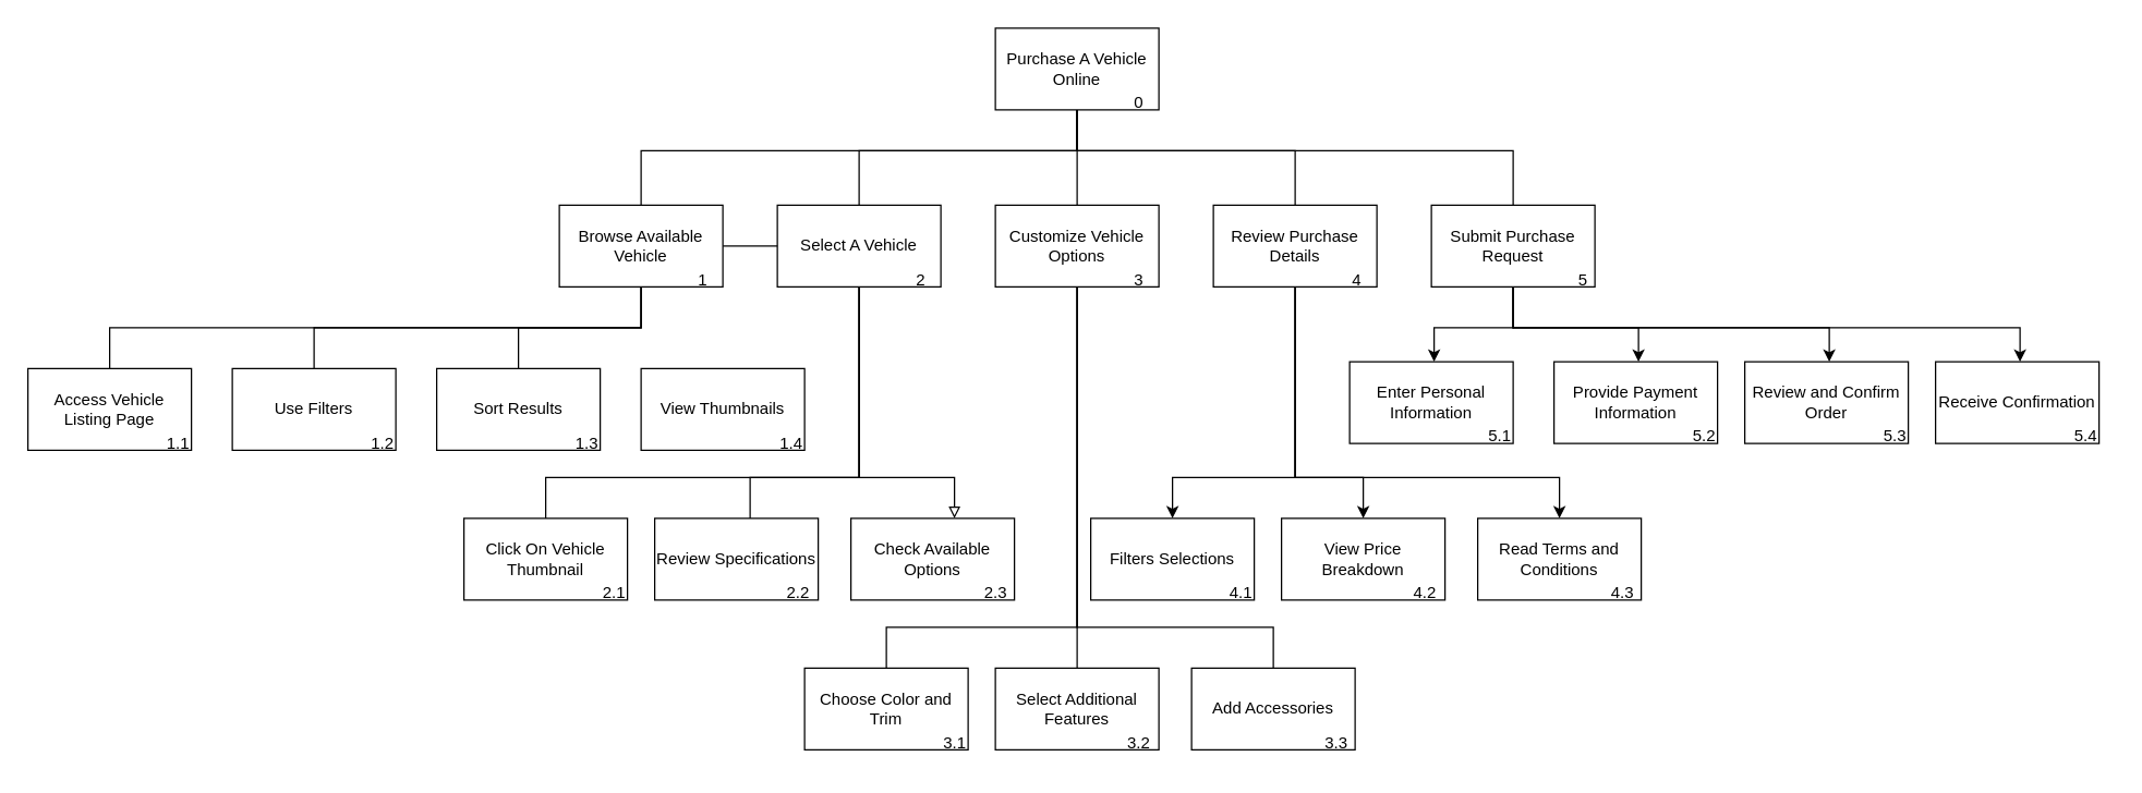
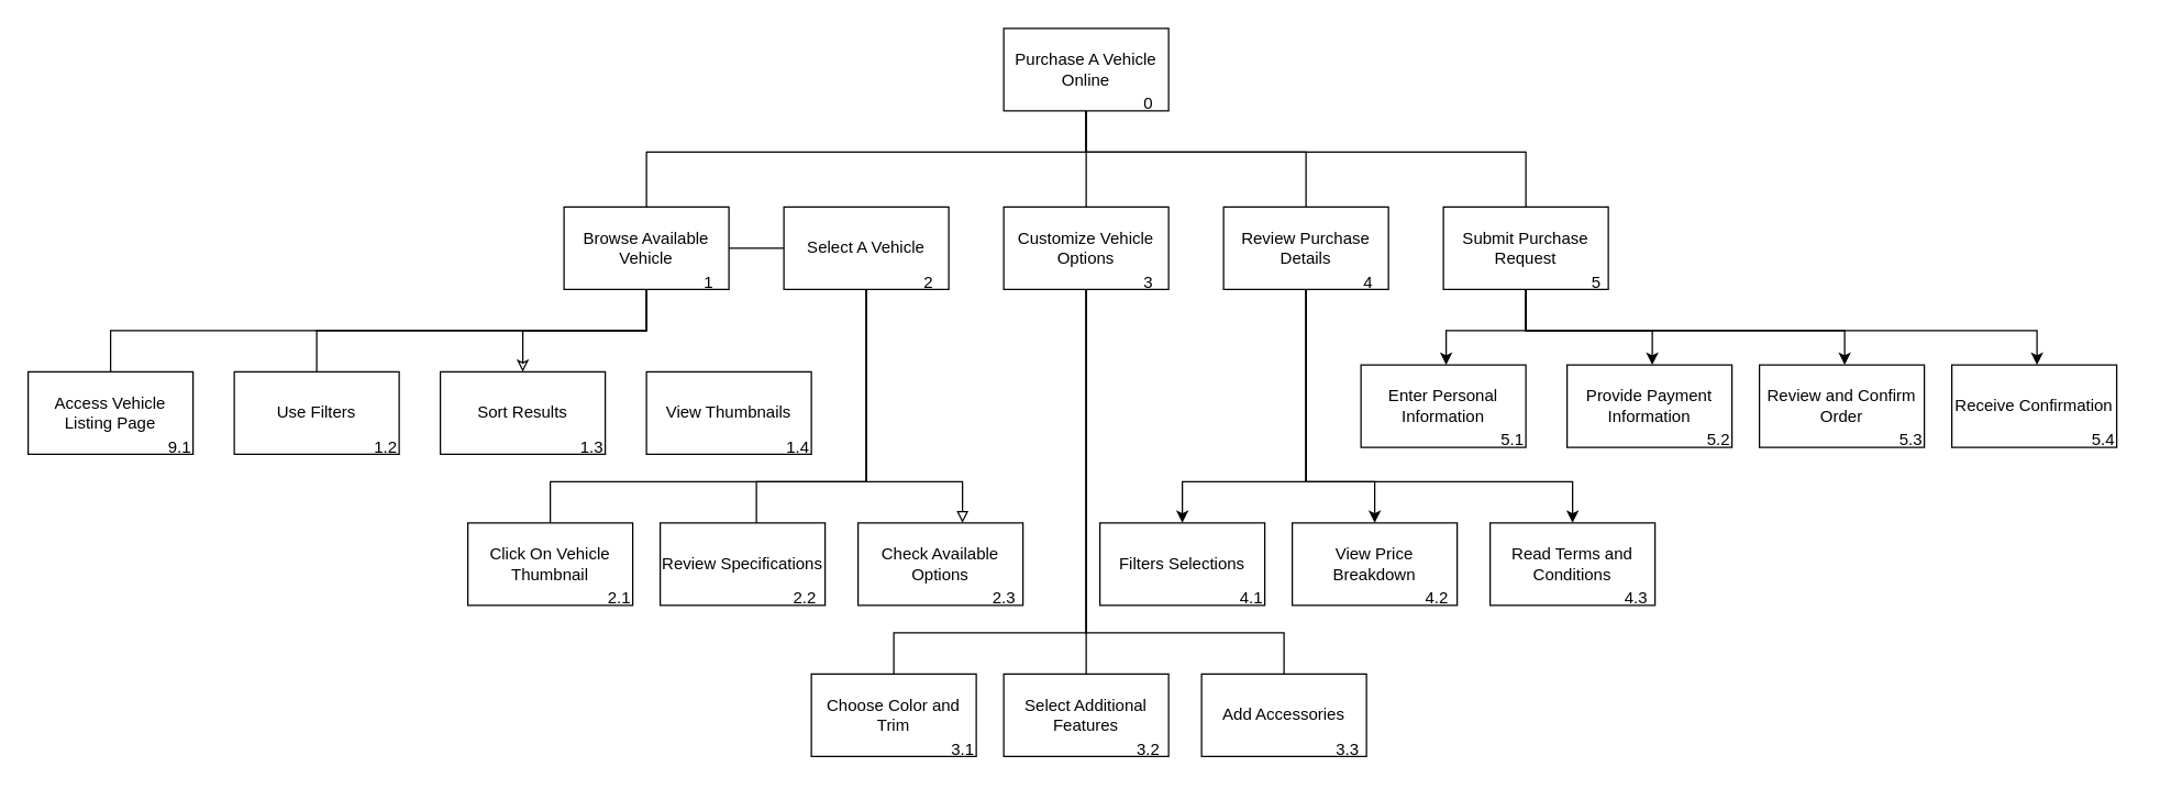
  <mxCell id="0" />
  <mxCell id="1" parent="0" />
  <mxCell id="2" style="edgeStyle=orthogonalEdgeStyle;rounded=0;orthogonalLoop=1;jettySize=auto;html=1;endArrow=none;endFill=0;" parent="1" source="7" target="29" edge="1"><mxGeometry relative="1" as="geometry"><Array as="points"><mxPoint x="790" y="110" /><mxPoint x="470" y="110" /></Array></mxGeometry></mxCell>
  <mxCell id="3" style="edgeStyle=orthogonalEdgeStyle;rounded=0;orthogonalLoop=1;jettySize=auto;html=1;endArrow=none;endFill=0;" parent="1" source="7" target="11" edge="1"><mxGeometry relative="1" as="geometry" /></mxCell>
- <mxCell id="4" style="edgeStyle=orthogonalEdgeStyle;rounded=0;orthogonalLoop=1;jettySize=auto;html=1;endArrow=none;endFill=0;" parent="1" source="7" target="15" edge="1"><mxGeometry relative="1" as="geometry"><Array as="points"><mxPoint x="790" y="110" /><mxPoint x="630" y="110" /></Array></mxGeometry></mxCell>
  <mxCell id="5" style="edgeStyle=orthogonalEdgeStyle;rounded=0;orthogonalLoop=1;jettySize=auto;html=1;endArrow=none;endFill=0;" parent="1" source="7" target="19" edge="1"><mxGeometry relative="1" as="geometry"><Array as="points"><mxPoint x="790" y="110" /><mxPoint x="950" y="110" /></Array></mxGeometry></mxCell>
  <mxCell id="6" style="edgeStyle=orthogonalEdgeStyle;rounded=0;orthogonalLoop=1;jettySize=auto;html=1;endArrow=none;endFill=0;" parent="1" source="7" target="24" edge="1"><mxGeometry relative="1" as="geometry"><Array as="points"><mxPoint x="790" y="110" /><mxPoint x="1110" y="110" /></Array></mxGeometry></mxCell>
  <mxCell id="7" value="Purchase A Vehicle Online" style="whiteSpace=wrap;html=1;" parent="1" vertex="1"><mxGeometry x="730" y="20" width="120" height="60" as="geometry" /></mxCell>
  <mxCell id="8" style="edgeStyle=orthogonalEdgeStyle;rounded=0;orthogonalLoop=1;jettySize=auto;html=1;endArrow=none;endFill=0;" edge="1" parent="1" source="11" target="52"><mxGeometry relative="1" as="geometry" /></mxCell>
  <mxCell id="9" style="edgeStyle=orthogonalEdgeStyle;rounded=0;orthogonalLoop=1;jettySize=auto;html=1;endArrow=none;endFill=0;" edge="1" parent="1" source="11" target="53"><mxGeometry relative="1" as="geometry"><Array as="points"><mxPoint x="790" y="460" /><mxPoint x="650" y="460" /></Array></mxGeometry></mxCell>
  <mxCell id="10" style="edgeStyle=orthogonalEdgeStyle;rounded=0;orthogonalLoop=1;jettySize=auto;html=1;endArrow=none;endFill=0;" edge="1" parent="1" source="11" target="54"><mxGeometry relative="1" as="geometry"><Array as="points"><mxPoint x="790" y="460" /><mxPoint x="934" y="460" /></Array></mxGeometry></mxCell>
  <mxCell id="11" value="Customize Vehicle Options" style="whiteSpace=wrap;html=1;" parent="1" vertex="1"><mxGeometry x="730" y="150" width="120" height="60" as="geometry" /></mxCell>
  <mxCell id="12" style="edgeStyle=orthogonalEdgeStyle;rounded=0;orthogonalLoop=1;jettySize=auto;html=1;endArrow=none;endFill=0;" edge="1" parent="1" source="15" target="45"><mxGeometry relative="1" as="geometry"><Array as="points"><mxPoint x="630" y="350" /><mxPoint x="550" y="350" /></Array></mxGeometry></mxCell>
  <mxCell id="13" style="edgeStyle=orthogonalEdgeStyle;rounded=0;orthogonalLoop=1;jettySize=auto;html=1;endArrow=block;endFill=0;" edge="1" parent="1" source="15" target="47"><mxGeometry relative="1" as="geometry"><Array as="points"><mxPoint x="630" y="350" /><mxPoint x="700" y="350" /></Array></mxGeometry></mxCell>
  <mxCell id="14" style="edgeStyle=orthogonalEdgeStyle;rounded=0;orthogonalLoop=1;jettySize=auto;html=1;endArrow=none;endFill=0;" edge="1" parent="1" source="15" target="46"><mxGeometry relative="1" as="geometry"><Array as="points"><mxPoint x="630" y="350" /><mxPoint x="400" y="350" /></Array></mxGeometry></mxCell>
  <mxCell id="15" value="Select A Vehicle" style="whiteSpace=wrap;html=1;" parent="1" vertex="1"><mxGeometry x="570" y="150" width="120" height="60" as="geometry" /></mxCell>
  <mxCell id="16" style="edgeStyle=orthogonalEdgeStyle;rounded=0;orthogonalLoop=1;jettySize=auto;html=1;" edge="1" parent="1" source="19" target="59"><mxGeometry relative="1" as="geometry"><Array as="points"><mxPoint x="950" y="350" /><mxPoint x="1000" y="350" /></Array></mxGeometry></mxCell>
  <mxCell id="17" style="edgeStyle=orthogonalEdgeStyle;rounded=0;orthogonalLoop=1;jettySize=auto;html=1;" edge="1" parent="1" source="19" target="60"><mxGeometry relative="1" as="geometry"><Array as="points"><mxPoint x="950" y="350" /><mxPoint x="860" y="350" /></Array></mxGeometry></mxCell>
  <mxCell id="18" style="edgeStyle=orthogonalEdgeStyle;rounded=0;orthogonalLoop=1;jettySize=auto;html=1;" edge="1" parent="1" source="19" target="61"><mxGeometry relative="1" as="geometry"><Array as="points"><mxPoint x="950" y="350" /><mxPoint x="1144" y="350" /></Array></mxGeometry></mxCell>
  <mxCell id="19" value="Review Purchase Details" style="whiteSpace=wrap;html=1;" parent="1" vertex="1"><mxGeometry x="890" y="150" width="120" height="60" as="geometry" /></mxCell>
  <mxCell id="20" style="edgeStyle=orthogonalEdgeStyle;rounded=0;orthogonalLoop=1;jettySize=auto;html=1;" edge="1" parent="1"><mxGeometry relative="1" as="geometry"><mxPoint x="1142" y="210" as="sourcePoint" /><mxPoint x="1052" y="265" as="targetPoint" /><Array as="points"><mxPoint x="1110" y="210" /><mxPoint x="1110" y="240" /><mxPoint x="1052" y="240" /></Array></mxGeometry></mxCell>
  <mxCell id="21" style="edgeStyle=orthogonalEdgeStyle;rounded=0;orthogonalLoop=1;jettySize=auto;html=1;" edge="1" parent="1"><mxGeometry relative="1" as="geometry"><mxPoint x="1142" y="210" as="sourcePoint" /><mxPoint x="1202" y="265" as="targetPoint" /><Array as="points"><mxPoint x="1110" y="210" /><mxPoint x="1110" y="240" /><mxPoint x="1202" y="240" /></Array></mxGeometry></mxCell>
  <mxCell id="22" style="edgeStyle=orthogonalEdgeStyle;rounded=0;orthogonalLoop=1;jettySize=auto;html=1;" edge="1" parent="1" source="24"><mxGeometry relative="1" as="geometry"><mxPoint x="1142" y="210" as="sourcePoint" /><mxPoint x="1342" y="265" as="targetPoint" /><Array as="points"><mxPoint x="1110" y="240" /><mxPoint x="1342" y="240" /></Array></mxGeometry></mxCell>
  <mxCell id="23" style="edgeStyle=orthogonalEdgeStyle;rounded=0;orthogonalLoop=1;jettySize=auto;html=1;" edge="1" parent="1"><mxGeometry relative="1" as="geometry"><mxPoint x="1142" y="210" as="sourcePoint" /><mxPoint x="1482" y="265" as="targetPoint" /><Array as="points"><mxPoint x="1110" y="210" /><mxPoint x="1110" y="240" /><mxPoint x="1482" y="240" /></Array></mxGeometry></mxCell>
  <mxCell id="24" value="Submit Purchase Request" style="whiteSpace=wrap;html=1;" parent="1" vertex="1"><mxGeometry x="1050" y="150" width="120" height="60" as="geometry" /></mxCell>
  <mxCell id="25" style="edgeStyle=orthogonalEdgeStyle;rounded=0;orthogonalLoop=1;jettySize=auto;html=1;endArrow=none;endFill=0;" edge="1" parent="1" source="29" target="39"><mxGeometry relative="1" as="geometry"><Array as="points"><mxPoint x="470" y="240" /><mxPoint x="80" y="240" /></Array></mxGeometry></mxCell>
  <mxCell id="26" style="edgeStyle=orthogonalEdgeStyle;rounded=0;orthogonalLoop=1;jettySize=auto;html=1;endArrow=none;endFill=0;" edge="1" parent="1" source="29" target="36"><mxGeometry relative="1" as="geometry"><Array as="points"><mxPoint x="470" y="240" /><mxPoint x="230" y="240" /></Array></mxGeometry></mxCell>
- <mxCell id="27" style="edgeStyle=orthogonalEdgeStyle;rounded=0;orthogonalLoop=1;jettySize=auto;html=1;endArrow=none;endFill=0;" edge="1" parent="1" source="29" target="37"><mxGeometry relative="1" as="geometry" /></mxCell>
+ <mxCell id="27" style="edgeStyle=orthogonalEdgeStyle;rounded=0;orthogonalLoop=1;jettySize=auto;html=1;endArrow=classic;endFill=0;" edge="1" parent="1" source="29" target="37"><mxGeometry relative="1" as="geometry" /></mxCell>
  <mxCell id="28" style="edgeStyle=orthogonalEdgeStyle;rounded=0;orthogonalLoop=1;jettySize=auto;html=1;endArrow=none;endFill=0;" edge="1" parent="1" source="29" target="15"><mxGeometry relative="1" as="geometry" /></mxCell>
  <mxCell id="29" value="Browse Available Vehicle" style="whiteSpace=wrap;html=1;" parent="1" vertex="1"><mxGeometry x="410" y="150" width="120" height="60" as="geometry" /></mxCell>
  <mxCell id="30" value="0" style="text;html=1;align=center;verticalAlign=middle;resizable=0;points=[];autosize=1;strokeColor=none;fillColor=none;" parent="1" vertex="1"><mxGeometry x="820" y="60" width="30" height="30" as="geometry" /></mxCell>
  <mxCell id="31" value="1" style="text;html=1;align=center;verticalAlign=middle;resizable=0;points=[];autosize=1;strokeColor=none;fillColor=none;" parent="1" vertex="1"><mxGeometry x="500" y="190" width="30" height="30" as="geometry" /></mxCell>
  <mxCell id="32" value="2" style="text;html=1;align=center;verticalAlign=middle;resizable=0;points=[];autosize=1;strokeColor=none;fillColor=none;" parent="1" vertex="1"><mxGeometry x="660" y="190" width="30" height="30" as="geometry" /></mxCell>
  <mxCell id="33" value="3" style="text;html=1;align=center;verticalAlign=middle;resizable=0;points=[];autosize=1;strokeColor=none;fillColor=none;" parent="1" vertex="1"><mxGeometry x="820" y="190" width="30" height="30" as="geometry" /></mxCell>
  <mxCell id="34" value="4" style="text;html=1;align=center;verticalAlign=middle;resizable=0;points=[];autosize=1;strokeColor=none;fillColor=none;" parent="1" vertex="1"><mxGeometry x="980" y="190" width="30" height="30" as="geometry" /></mxCell>
  <mxCell id="35" value="5" style="text;html=1;align=center;verticalAlign=middle;resizable=0;points=[];autosize=1;strokeColor=none;fillColor=none;" parent="1" vertex="1"><mxGeometry x="1146" y="190" width="30" height="30" as="geometry" /></mxCell>
  <mxCell id="36" value="Use Filters" style="whiteSpace=wrap;html=1;" vertex="1" parent="1"><mxGeometry x="170" y="270" width="120" height="60" as="geometry" /></mxCell>
  <mxCell id="37" value="Sort Results" style="whiteSpace=wrap;html=1;" vertex="1" parent="1"><mxGeometry x="320" y="270" width="120" height="60" as="geometry" /></mxCell>
  <mxCell id="38" value="View Thumbnails" style="whiteSpace=wrap;html=1;" vertex="1" parent="1"><mxGeometry x="470" y="270" width="120" height="60" as="geometry" /></mxCell>
  <mxCell id="39" value="Access Vehicle Listing Page" style="whiteSpace=wrap;html=1;" vertex="1" parent="1"><mxGeometry x="20" y="270" width="120" height="60" as="geometry" /></mxCell>
- <mxCell id="40" value="1.1" style="text;html=1;align=center;verticalAlign=middle;resizable=0;points=[];autosize=1;strokeColor=none;fillColor=none;" vertex="1" parent="1"><mxGeometry x="110" y="310" width="40" height="30" as="geometry" /></mxCell>
+ <mxCell id="40" value="9.1" style="text;html=1;align=center;verticalAlign=middle;resizable=0;points=[];autosize=1;strokeColor=none;fillColor=none;" vertex="1" parent="1"><mxGeometry x="110" y="310" width="40" height="30" as="geometry" /></mxCell>
  <mxCell id="41" value="1.2" style="text;html=1;align=center;verticalAlign=middle;resizable=0;points=[];autosize=1;strokeColor=none;fillColor=none;" vertex="1" parent="1"><mxGeometry x="260" y="310" width="40" height="30" as="geometry" /></mxCell>
  <mxCell id="42" value="1.3" style="text;html=1;align=center;verticalAlign=middle;resizable=0;points=[];autosize=1;strokeColor=none;fillColor=none;" vertex="1" parent="1"><mxGeometry x="410" y="310" width="40" height="30" as="geometry" /></mxCell>
  <mxCell id="43" value="1.4" style="text;html=1;align=center;verticalAlign=middle;resizable=0;points=[];autosize=1;strokeColor=none;fillColor=none;" vertex="1" parent="1"><mxGeometry x="560" y="310" width="40" height="30" as="geometry" /></mxCell>
  <mxCell id="44" value="" style="group" vertex="1" connectable="0" parent="1"><mxGeometry x="340" y="380" width="410" height="70" as="geometry" /></mxCell>
  <mxCell id="45" value="Review Specifications" style="whiteSpace=wrap;html=1;" vertex="1" parent="44"><mxGeometry x="140" width="120" height="60" as="geometry" /></mxCell>
  <mxCell id="46" value="Click On Vehicle Thumbnail" style="whiteSpace=wrap;html=1;" vertex="1" parent="44"><mxGeometry width="120" height="60" as="geometry" /></mxCell>
  <mxCell id="47" value="Check Available Options" style="whiteSpace=wrap;html=1;" vertex="1" parent="44"><mxGeometry x="284" width="120" height="60" as="geometry" /></mxCell>
  <mxCell id="48" value="2.1" style="text;html=1;align=center;verticalAlign=middle;resizable=0;points=[];autosize=1;strokeColor=none;fillColor=none;" vertex="1" parent="44"><mxGeometry x="90" y="40" width="40" height="30" as="geometry" /></mxCell>
  <mxCell id="49" value="2.2" style="text;html=1;align=center;verticalAlign=middle;resizable=0;points=[];autosize=1;strokeColor=none;fillColor=none;" vertex="1" parent="44"><mxGeometry x="225" y="40" width="40" height="30" as="geometry" /></mxCell>
  <mxCell id="50" value="2.3" style="text;html=1;align=center;verticalAlign=middle;resizable=0;points=[];autosize=1;strokeColor=none;fillColor=none;" vertex="1" parent="44"><mxGeometry x="370" y="40" width="40" height="30" as="geometry" /></mxCell>
  <mxCell id="51" value="" style="group" vertex="1" connectable="0" parent="1"><mxGeometry x="590" y="490" width="410" height="70" as="geometry" /></mxCell>
  <mxCell id="52" value="Select Additional Features" style="whiteSpace=wrap;html=1;" vertex="1" parent="51"><mxGeometry x="140" width="120" height="60" as="geometry" /></mxCell>
  <mxCell id="53" value="Choose Color and Trim" style="whiteSpace=wrap;html=1;" vertex="1" parent="51"><mxGeometry width="120" height="60" as="geometry" /></mxCell>
  <mxCell id="54" value="Add Accessories" style="whiteSpace=wrap;html=1;" vertex="1" parent="51"><mxGeometry x="284" width="120" height="60" as="geometry" /></mxCell>
  <mxCell id="55" value="3.1" style="text;html=1;align=center;verticalAlign=middle;resizable=0;points=[];autosize=1;strokeColor=none;fillColor=none;" vertex="1" parent="51"><mxGeometry x="90" y="40" width="40" height="30" as="geometry" /></mxCell>
  <mxCell id="56" value="3.2" style="text;html=1;align=center;verticalAlign=middle;resizable=0;points=[];autosize=1;strokeColor=none;fillColor=none;" vertex="1" parent="51"><mxGeometry x="225" y="40" width="40" height="30" as="geometry" /></mxCell>
  <mxCell id="57" value="3.3" style="text;html=1;align=center;verticalAlign=middle;resizable=0;points=[];autosize=1;strokeColor=none;fillColor=none;" vertex="1" parent="51"><mxGeometry x="370" y="40" width="40" height="30" as="geometry" /></mxCell>
  <mxCell id="58" value="" style="group" vertex="1" connectable="0" parent="1"><mxGeometry x="800" y="380" width="410" height="70" as="geometry" /></mxCell>
  <mxCell id="59" value="View Price Breakdown" style="whiteSpace=wrap;html=1;" vertex="1" parent="58"><mxGeometry x="140" width="120" height="60" as="geometry" /></mxCell>
  <mxCell id="60" value="Filters Selections" style="whiteSpace=wrap;html=1;" vertex="1" parent="58"><mxGeometry width="120" height="60" as="geometry" /></mxCell>
  <mxCell id="61" value="Read Terms and Conditions" style="whiteSpace=wrap;html=1;" vertex="1" parent="58"><mxGeometry x="284" width="120" height="60" as="geometry" /></mxCell>
  <mxCell id="62" value="4.1" style="text;html=1;align=center;verticalAlign=middle;resizable=0;points=[];autosize=1;strokeColor=none;fillColor=none;" vertex="1" parent="58"><mxGeometry x="90" y="40" width="40" height="30" as="geometry" /></mxCell>
  <mxCell id="63" value="4.2" style="text;html=1;align=center;verticalAlign=middle;resizable=0;points=[];autosize=1;strokeColor=none;fillColor=none;" vertex="1" parent="58"><mxGeometry x="225" y="40" width="40" height="30" as="geometry" /></mxCell>
  <mxCell id="64" value="4.3" style="text;html=1;align=center;verticalAlign=middle;resizable=0;points=[];autosize=1;strokeColor=none;fillColor=none;" vertex="1" parent="58"><mxGeometry x="370" y="40" width="40" height="30" as="geometry" /></mxCell>
  <mxCell id="65" value="Provide Payment Information" style="whiteSpace=wrap;html=1;" vertex="1" parent="1"><mxGeometry x="1140" y="265" width="120" height="60" as="geometry" /></mxCell>
  <mxCell id="66" value="Review and Confirm Order" style="whiteSpace=wrap;html=1;" vertex="1" parent="1"><mxGeometry x="1280" y="265" width="120" height="60" as="geometry" /></mxCell>
  <mxCell id="67" value="Receive Confirmation" style="whiteSpace=wrap;html=1;" vertex="1" parent="1"><mxGeometry x="1420" y="265" width="120" height="60" as="geometry" /></mxCell>
  <mxCell id="68" value="Enter Personal Information" style="whiteSpace=wrap;html=1;" vertex="1" parent="1"><mxGeometry x="990" y="265" width="120" height="60" as="geometry" /></mxCell>
  <mxCell id="69" value="5.1" style="text;html=1;align=center;verticalAlign=middle;resizable=0;points=[];autosize=1;strokeColor=none;fillColor=none;" vertex="1" parent="1"><mxGeometry x="1080" y="305" width="40" height="30" as="geometry" /></mxCell>
  <mxCell id="70" value="5.2" style="text;html=1;align=center;verticalAlign=middle;resizable=0;points=[];autosize=1;strokeColor=none;fillColor=none;" vertex="1" parent="1"><mxGeometry x="1230" y="305" width="40" height="30" as="geometry" /></mxCell>
  <mxCell id="71" value="5.3" style="text;html=1;align=center;verticalAlign=middle;resizable=0;points=[];autosize=1;strokeColor=none;fillColor=none;" vertex="1" parent="1"><mxGeometry x="1370" y="305" width="40" height="30" as="geometry" /></mxCell>
  <mxCell id="72" value="5.4" style="text;html=1;align=center;verticalAlign=middle;resizable=0;points=[];autosize=1;strokeColor=none;fillColor=none;" vertex="1" parent="1"><mxGeometry x="1510" y="305" width="40" height="30" as="geometry" /></mxCell>
